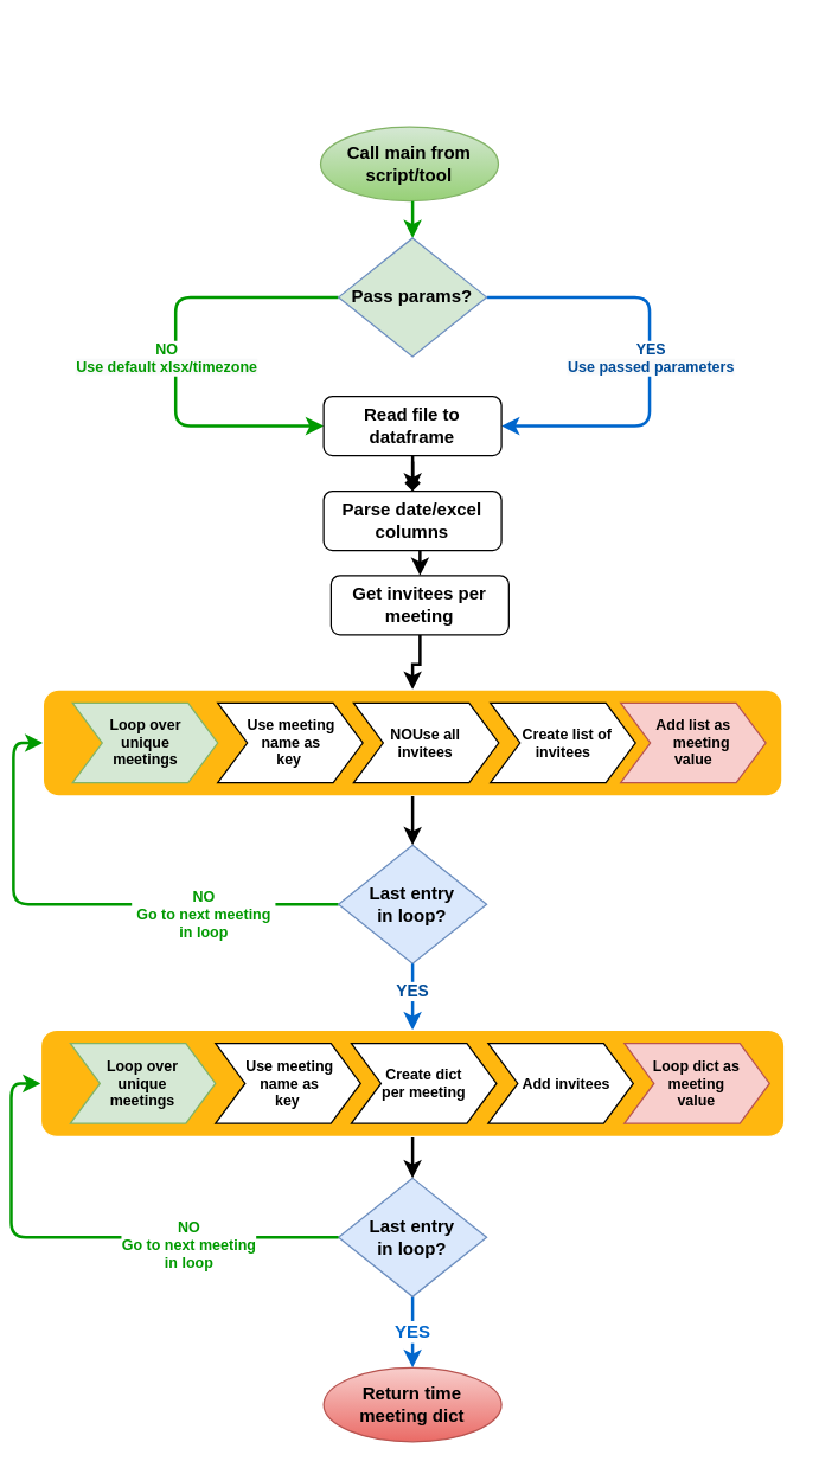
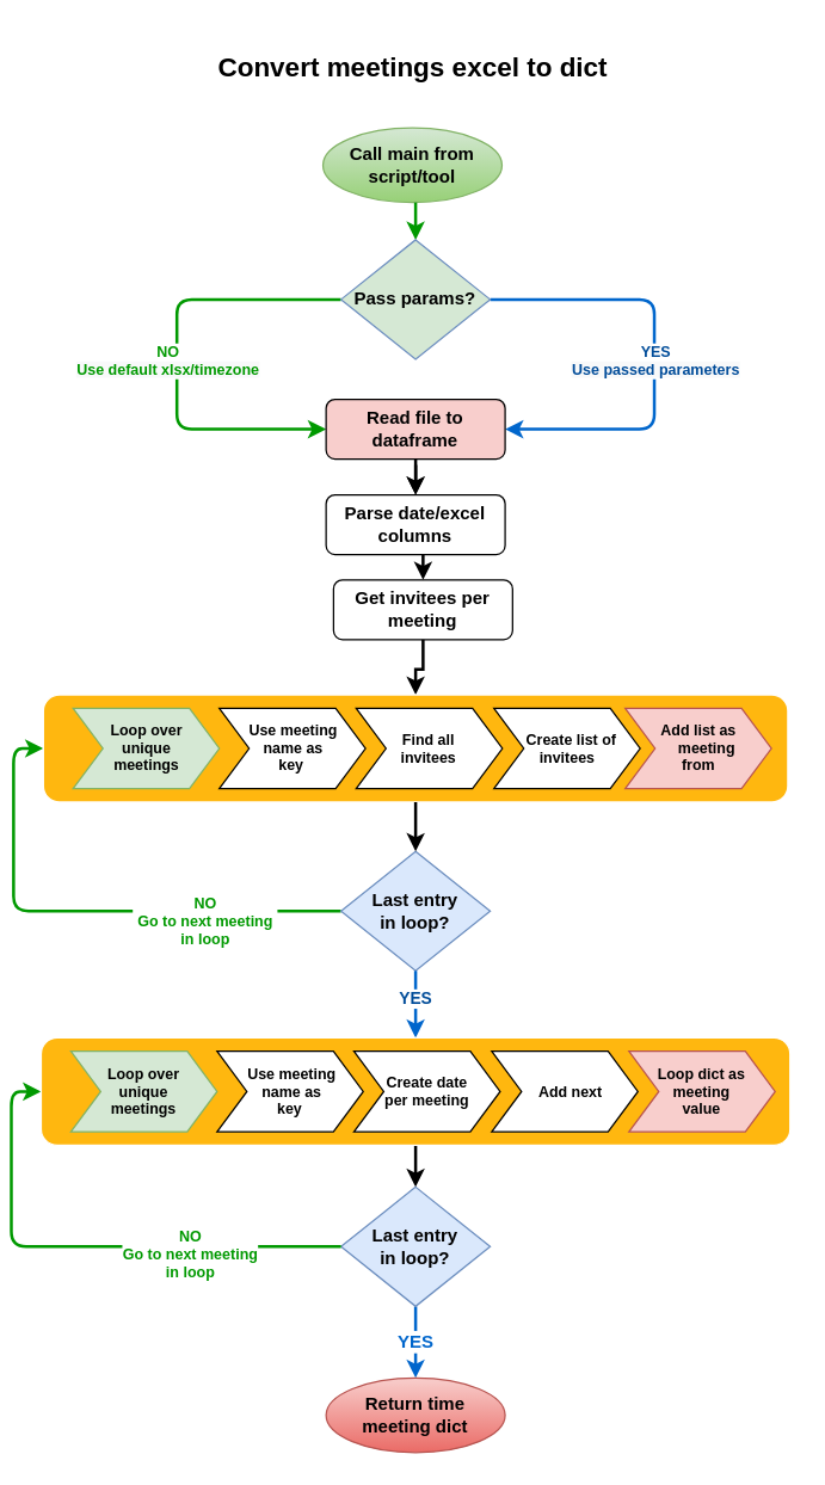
  <mxCell id="0" />
  <mxCell id="1" parent="0" />
+ <mxCell id="2" value="&lt;h2&gt;Convert meetings excel to dict&lt;/h2&gt;" style="text;html=1;align=center;verticalAlign=middle;resizable=0;points=[];autosize=1;strokeColor=none;" parent="1" vertex="1"><mxGeometry x="129" y="20" width="280" height="50" as="geometry" /></mxCell>
  <mxCell id="3" value="Call main from script/tool" style="ellipse;whiteSpace=wrap;html=1;gradientColor=#97d077;fillColor=#d5e8d4;strokeColor=#82b366;fontStyle=1;fontSize=12;" parent="1" vertex="1"><mxGeometry x="209" y="85" width="120" height="50" as="geometry" /></mxCell>
  <mxCell id="4" value="" style="edgeStyle=none;rounded=0;orthogonalLoop=1;jettySize=auto;html=1;strokeColor=#009900;strokeWidth=2;fontSize=12;" parent="1" target="9" edge="1"><mxGeometry relative="1" as="geometry"><mxPoint x="271.09" y="135" as="sourcePoint" /></mxGeometry></mxCell>
  <mxCell id="5" style="edgeStyle=orthogonalEdgeStyle;rounded=1;orthogonalLoop=1;jettySize=auto;html=1;exitX=0;exitY=0.5;exitDx=0;exitDy=0;shadow=0;strokeColor=#009900;fillColor=#FFF700;strokeWidth=2;fontSize=12;" parent="1" source="9" target="12" edge="1"><mxGeometry relative="1" as="geometry"><mxPoint x="201.09" y="290" as="targetPoint" /><Array as="points"><mxPoint x="111.09" y="200" /><mxPoint x="111.09" y="287" /></Array></mxGeometry></mxCell>
  <mxCell id="6" value="&lt;font style=&quot;font-size: 10px;&quot; color=&quot;#009900&quot;&gt;NO&lt;br style=&quot;font-size: 10px;&quot;&gt;&lt;span style=&quot;font-size: 10px; background-color: rgb(248, 249, 250);&quot;&gt;Use default xlsx/timezone&lt;/span&gt;&lt;/font&gt;&lt;span style=&quot;font-size: 10px; background-color: rgb(248, 249, 250);&quot;&gt;&lt;br style=&quot;font-size: 10px;&quot;&gt;&lt;/span&gt;" style="edgeLabel;html=1;align=center;verticalAlign=middle;resizable=0;points=[];fontStyle=1;fontSize=10;" parent="5" vertex="1" connectable="0"><mxGeometry x="-0.539" y="2" relative="1" as="geometry"><mxPoint x="-49" y="38" as="offset" /></mxGeometry></mxCell>
  <mxCell id="7" style="edgeStyle=orthogonalEdgeStyle;rounded=1;orthogonalLoop=1;jettySize=auto;html=1;exitX=1;exitY=0.5;exitDx=0;exitDy=0;entryX=1;entryY=0.5;entryDx=0;entryDy=0;strokeColor=#0066CC;strokeWidth=2;fontSize=12;" parent="1" source="9" target="12" edge="1"><mxGeometry relative="1" as="geometry"><mxPoint x="321.09" y="310" as="targetPoint" /><Array as="points"><mxPoint x="431.09" y="200" /><mxPoint x="431.09" y="287" /></Array></mxGeometry></mxCell>
  <mxCell id="8" value="&lt;font style=&quot;font-size: 10px;&quot; color=&quot;#004c99&quot;&gt;YES&lt;br style=&quot;font-size: 10px;&quot;&gt;&lt;span style=&quot;font-size: 10px; background-color: rgb(248, 249, 250);&quot;&gt;Use passed parameters&lt;/span&gt;&lt;/font&gt;" style="edgeLabel;html=1;align=center;verticalAlign=middle;resizable=0;points=[];fontStyle=1;fontSize=10;" parent="7" vertex="1" connectable="0"><mxGeometry x="-0.484" y="2" relative="1" as="geometry"><mxPoint x="33" y="42" as="offset" /></mxGeometry></mxCell>
  <mxCell id="9" value="Pass params?" style="rhombus;whiteSpace=wrap;html=1;fillColor=#d5e8d4;strokeColor=#6c8ebf;fontStyle=1;fontSize=12;" parent="1" vertex="1"><mxGeometry x="221.09" y="160" width="100" height="80" as="geometry" /></mxCell>
  <mxCell id="10" style="edgeStyle=orthogonalEdgeStyle;rounded=0;orthogonalLoop=1;jettySize=auto;html=1;entryX=0.5;entryY=0;entryDx=0;entryDy=0;strokeWidth=2;fontSize=12;" parent="1" target="18" edge="1"><mxGeometry relative="1" as="geometry"><mxPoint x="271.167" y="311" as="sourcePoint" /></mxGeometry></mxCell>
- <mxCell id="11" value="" style="edgeStyle=orthogonalEdgeStyle;rounded=1;orthogonalLoop=1;jettySize=auto;html=1;strokeWidth=2;fontSize=12;endArrow=diamond;" parent="1" source="12" target="18" edge="1"><mxGeometry relative="1" as="geometry" /></mxCell>
- <mxCell id="12" value="Read file to dataframe" style="rounded=1;whiteSpace=wrap;html=1;fontSize=12;glass=0;strokeWidth=1;shadow=0;fontStyle=1" parent="1" vertex="1"><mxGeometry x="211.09" y="267" width="120" height="40" as="geometry" /></mxCell>
+ <mxCell id="11" value="" style="edgeStyle=orthogonalEdgeStyle;rounded=1;orthogonalLoop=1;jettySize=auto;html=1;strokeWidth=2;fontSize=12;" parent="1" source="12" target="18" edge="1"><mxGeometry relative="1" as="geometry" /></mxCell>
+ <mxCell id="12" value="Read file to dataframe" style="rounded=1;whiteSpace=wrap;html=1;fontSize=12;glass=0;strokeWidth=1;shadow=0;fontStyle=1;fillColor=#f8cecc;" parent="1" vertex="1"><mxGeometry x="211.09" y="267" width="120" height="40" as="geometry" /></mxCell>
  <mxCell id="13" value="&lt;font style=&quot;font-size: 12px;&quot; color=&quot;#0066cc&quot;&gt;YES&lt;/font&gt;" style="edgeStyle=orthogonalEdgeStyle;rounded=1;orthogonalLoop=1;jettySize=auto;html=1;strokeWidth=2;exitX=0.5;exitY=1;exitDx=0;exitDy=0;strokeColor=#0066CC;entryX=0.5;entryY=0;entryDx=0;entryDy=0;fontStyle=1;fontSize=12;" parent="1" source="14" target="42" edge="1"><mxGeometry relative="1" as="geometry"><mxPoint x="271" y="913" as="targetPoint" /><mxPoint x="271" y="864" as="sourcePoint" /><Array as="points" /><mxPoint as="offset" /></mxGeometry></mxCell>
  <mxCell id="14" value="Last entry&lt;br style=&quot;font-size: 12px;&quot;&gt;in loop?" style="rhombus;whiteSpace=wrap;html=1;fillColor=#dae8fc;strokeColor=#6c8ebf;fontStyle=1;fontSize=12;" parent="1" vertex="1"><mxGeometry x="221.09" y="795" width="100" height="80" as="geometry" /></mxCell>
  <mxCell id="15" style="edgeStyle=orthogonalEdgeStyle;rounded=0;orthogonalLoop=1;jettySize=auto;html=1;entryX=0.5;entryY=0;entryDx=0;entryDy=0;strokeWidth=2;" parent="1" source="16" target="23" edge="1"><mxGeometry relative="1" as="geometry"><mxPoint x="271.24" y="454.12" as="targetPoint" /><Array as="points" /></mxGeometry></mxCell>
  <mxCell id="16" value="Get invitees per meeting" style="rounded=1;whiteSpace=wrap;html=1;fontSize=12;glass=0;strokeWidth=1;shadow=0;fontStyle=1" parent="1" vertex="1"><mxGeometry x="216.09" y="388" width="120" height="40" as="geometry" /></mxCell>
  <mxCell id="17" style="edgeStyle=orthogonalEdgeStyle;rounded=0;orthogonalLoop=1;jettySize=auto;html=1;entryX=0.5;entryY=0;entryDx=0;entryDy=0;strokeWidth=2;fontSize=12;" parent="1" target="16" edge="1"><mxGeometry relative="1" as="geometry"><mxPoint x="271.101" y="370" as="sourcePoint" /><mxPoint x="271" y="390" as="targetPoint" /></mxGeometry></mxCell>
  <mxCell id="18" value="Parse date/excel columns" style="rounded=1;whiteSpace=wrap;html=1;fontSize=12;glass=0;strokeWidth=1;shadow=0;fontStyle=1" parent="1" vertex="1"><mxGeometry x="211.09" y="331" width="120" height="40" as="geometry" /></mxCell>
  <mxCell id="19" style="edgeStyle=orthogonalEdgeStyle;rounded=1;orthogonalLoop=1;jettySize=auto;html=1;exitX=0;exitY=0.5;exitDx=0;exitDy=0;shadow=0;strokeColor=#009900;fillColor=#FFF700;entryX=0;entryY=0.5;entryDx=0;entryDy=0;strokeWidth=2;" parent="1" source="21" target="23" edge="1"><mxGeometry y="38" as="geometry"><mxPoint x="175" y="505" as="targetPoint" /></mxGeometry></mxCell>
  <mxCell id="20" value="&lt;h5 style=&quot;font-size: 10px;&quot;&gt;&lt;font style=&quot;font-size: 10px;&quot; color=&quot;#009900&quot;&gt;&lt;font style=&quot;font-size: 10px;&quot;&gt;NO&lt;/font&gt;&lt;br style=&quot;font-size: 10px;&quot;&gt;&lt;font style=&quot;font-size: 10px;&quot;&gt;&amp;nbsp;Go to next meeting&amp;nbsp;&lt;br style=&quot;font-size: 10px;&quot;&gt; in loop&lt;/font&gt;&lt;/font&gt;&lt;/h5&gt;" style="edgeLabel;html=1;align=center;verticalAlign=middle;resizable=0;points=[];fontStyle=1;fontSize=10;" parent="19" vertex="1" connectable="0"><mxGeometry x="-0.718" y="1" relative="1" as="geometry"><mxPoint x="-43" y="5" as="offset" /></mxGeometry></mxCell>
  <mxCell id="21" value="Last entry&lt;br style=&quot;font-size: 12px;&quot;&gt;in loop?" style="rhombus;whiteSpace=wrap;html=1;fillColor=#dae8fc;strokeColor=#6c8ebf;fontStyle=1;fontSize=12;" parent="1" vertex="1"><mxGeometry x="221.09" y="570" width="100" height="80" as="geometry" /></mxCell>
  <mxCell id="22" value="" style="group" parent="1" vertex="1" connectable="0"><mxGeometry x="21.59" y="465" width="499" height="72" as="geometry" /></mxCell>
  <mxCell id="23" value="" style="rounded=1;whiteSpace=wrap;html=1;shadow=0;strokeColor=#FFFFFF;fillColor=#FFB70F;" parent="22" vertex="1"><mxGeometry width="499" height="72" as="geometry" /></mxCell>
  <mxCell id="24" value="&lt;h5&gt;&amp;nbsp;Use meeting&lt;br&gt;&amp;nbsp;name as &lt;br&gt;key&lt;/h5&gt;" style="shape=step;perimeter=stepPerimeter;whiteSpace=wrap;html=1;fixedSize=1;shadow=0;strokeColor=#000000;fillColor=#FFFFFF;" parent="22" vertex="1"><mxGeometry x="117.908" y="9" width="97.993" height="54.0" as="geometry" /></mxCell>
- <mxCell id="25" value="&lt;h5&gt;NOUse all &lt;br&gt;invitees&lt;/h5&gt;" style="shape=step;perimeter=stepPerimeter;whiteSpace=wrap;html=1;fixedSize=1;shadow=0;strokeColor=#000000;fillColor=#FFFFFF;" parent="22" vertex="1"><mxGeometry x="209.665" y="9" width="97.993" height="54.0" as="geometry" /></mxCell>
+ <mxCell id="25" value="&lt;h5&gt;Find all &lt;br&gt;invitees&lt;/h5&gt;" style="shape=step;perimeter=stepPerimeter;whiteSpace=wrap;html=1;fixedSize=1;shadow=0;strokeColor=#000000;fillColor=#FFFFFF;" parent="22" vertex="1"><mxGeometry x="209.665" y="9" width="97.993" height="54.0" as="geometry" /></mxCell>
  <mxCell id="26" value="&lt;h5&gt;&amp;nbsp; Create list of&lt;br&gt;invitees&lt;/h5&gt;" style="shape=step;perimeter=stepPerimeter;whiteSpace=wrap;html=1;fixedSize=1;shadow=0;strokeColor=#000000;fillColor=#FFFFFF;" parent="22" vertex="1"><mxGeometry x="302.009" y="9" width="97.993" height="54.0" as="geometry" /></mxCell>
- <mxCell id="27" value="&lt;h5&gt;Add list as&lt;br&gt;&amp;nbsp; &amp;nbsp; meeting&lt;br&gt;value&lt;/h5&gt;" style="shape=step;perimeter=stepPerimeter;whiteSpace=wrap;html=1;fixedSize=1;shadow=0;strokeColor=#b85450;fillColor=#f8cecc;" parent="22" vertex="1"><mxGeometry x="389.999" y="9" width="97.993" height="54.0" as="geometry" /></mxCell>
+ <mxCell id="27" value="&lt;h5&gt;Add list as&lt;br&gt;&amp;nbsp; &amp;nbsp; meeting&lt;br&gt;from&lt;/h5&gt;" style="shape=step;perimeter=stepPerimeter;whiteSpace=wrap;html=1;fixedSize=1;shadow=0;strokeColor=#b85450;fillColor=#f8cecc;" parent="22" vertex="1"><mxGeometry x="389.999" y="9" width="97.993" height="54.0" as="geometry" /></mxCell>
  <mxCell id="28" value="&lt;h5&gt;&lt;font style=&quot;font-size: 9.96px&quot;&gt;Loop over&lt;br&gt;unique&lt;br&gt;meetings&lt;/font&gt;&lt;br&gt;&lt;/h5&gt;" style="shape=step;perimeter=stepPerimeter;whiteSpace=wrap;html=1;fixedSize=1;shadow=0;strokeColor=#82b366;fillColor=#d5e8d4;" parent="22" vertex="1"><mxGeometry x="19.918" y="9" width="97.993" height="54.0" as="geometry" /></mxCell>
  <mxCell id="29" style="edgeStyle=orthogonalEdgeStyle;rounded=1;orthogonalLoop=1;jettySize=auto;html=1;exitX=0;exitY=0.5;exitDx=0;exitDy=0;shadow=0;strokeColor=#009900;fillColor=#FFF700;entryX=0;entryY=0.5;entryDx=0;entryDy=0;strokeWidth=2;" parent="1" source="14" target="36" edge="1"><mxGeometry x="2.26" y="242" as="geometry"><mxPoint x="23.85" y="705" as="targetPoint" /><mxPoint x="231.26" y="814" as="sourcePoint" /></mxGeometry></mxCell>
  <mxCell id="30" value="&lt;h5 style=&quot;font-size: 10px;&quot;&gt;&lt;font style=&quot;font-size: 10px;&quot; color=&quot;#009900&quot;&gt;&lt;font style=&quot;font-size: 10px;&quot;&gt;NO&lt;/font&gt;&lt;br style=&quot;font-size: 10px;&quot;&gt;&lt;font style=&quot;font-size: 10px;&quot;&gt;Go to next meeting&lt;br style=&quot;font-size: 10px;&quot;&gt; in loop&lt;/font&gt;&lt;/font&gt;&lt;/h5&gt;" style="edgeLabel;html=1;align=center;verticalAlign=middle;resizable=0;points=[];fontStyle=1;fontSize=10;" parent="29" vertex="1" connectable="0"><mxGeometry x="-0.718" y="1" relative="1" as="geometry"><mxPoint x="-53" y="3" as="offset" /></mxGeometry></mxCell>
  <mxCell id="31" style="edgeStyle=orthogonalEdgeStyle;rounded=1;orthogonalLoop=1;jettySize=auto;html=1;entryX=0.5;entryY=0;entryDx=0;entryDy=0;strokeColor=#000000;strokeWidth=2;" parent="1" source="23" target="21" edge="1"><mxGeometry relative="1" as="geometry" /></mxCell>
  <mxCell id="32" style="edgeStyle=orthogonalEdgeStyle;rounded=1;orthogonalLoop=1;jettySize=auto;html=1;exitX=0.5;exitY=1;exitDx=0;exitDy=0;entryX=0.5;entryY=0;entryDx=0;entryDy=0;strokeColor=#000000;strokeWidth=2;" parent="1" source="36" target="14" edge="1"><mxGeometry relative="1" as="geometry" /></mxCell>
  <mxCell id="33" value="&lt;font color=&quot;#004c99&quot;&gt;YES&lt;/font&gt;" style="edgeStyle=orthogonalEdgeStyle;rounded=1;orthogonalLoop=1;jettySize=auto;html=1;strokeColor=#0066CC;strokeWidth=2;exitX=0.5;exitY=1;exitDx=0;exitDy=0;entryX=0.5;entryY=0;entryDx=0;entryDy=0;fontStyle=1" parent="1" source="21" target="36" edge="1"><mxGeometry x="-0.175" relative="1" as="geometry"><mxPoint x="270.59" y="649" as="sourcePoint" /><mxPoint x="270.59" y="684" as="targetPoint" /><mxPoint as="offset" /></mxGeometry></mxCell>
  <mxCell id="34" value="" style="group" parent="1" vertex="1" connectable="0"><mxGeometry x="20.09" y="695" width="502" height="72" as="geometry" /></mxCell>
  <mxCell id="35" style="edgeStyle=none;rounded=0;orthogonalLoop=1;jettySize=auto;html=1;entryX=0;entryY=0.5;entryDx=0;entryDy=0;strokeWidth=2;" parent="34" edge="1"><mxGeometry x="-83.5" y="-127" as="geometry"><mxPoint x="166.09" as="sourcePoint" /><mxPoint x="166.09" as="targetPoint" /></mxGeometry></mxCell>
  <mxCell id="36" value="" style="rounded=1;whiteSpace=wrap;html=1;shadow=0;strokeColor=#FFFFFF;fillColor=#FFB70F;" parent="34" vertex="1"><mxGeometry width="502" height="72" as="geometry" /></mxCell>
  <mxCell id="37" value="&lt;h5&gt;&amp;nbsp;Use meeting&lt;br&gt;&amp;nbsp;name as &lt;br&gt;key&lt;/h5&gt;" style="shape=step;perimeter=stepPerimeter;whiteSpace=wrap;html=1;fixedSize=1;shadow=0;strokeColor=#000000;fillColor=#FFFFFF;" parent="34" vertex="1"><mxGeometry x="117.908" y="9" width="97.993" height="54.0" as="geometry" /></mxCell>
- <mxCell id="38" value="&lt;h5&gt;Create dict&lt;br&gt;per meeting&lt;/h5&gt;" style="shape=step;perimeter=stepPerimeter;whiteSpace=wrap;html=1;fixedSize=1;shadow=0;strokeColor=#000000;fillColor=#FFFFFF;" parent="34" vertex="1"><mxGeometry x="209.665" y="9" width="97.993" height="54.0" as="geometry" /></mxCell>
- <mxCell id="39" value="&lt;h5&gt;&amp;nbsp; &amp;nbsp;Add invitees&lt;br&gt;&lt;/h5&gt;" style="shape=step;perimeter=stepPerimeter;whiteSpace=wrap;html=1;fixedSize=1;shadow=0;" parent="34" vertex="1"><mxGeometry x="302.009" y="9" width="97.993" height="54.0" as="geometry" /></mxCell>
+ <mxCell id="38" value="&lt;h5&gt;Create date&lt;br&gt;per meeting&lt;/h5&gt;" style="shape=step;perimeter=stepPerimeter;whiteSpace=wrap;html=1;fixedSize=1;shadow=0;strokeColor=#000000;fillColor=#FFFFFF;" parent="34" vertex="1"><mxGeometry x="209.665" y="9" width="97.993" height="54.0" as="geometry" /></mxCell>
+ <mxCell id="39" value="&lt;h5&gt;&amp;nbsp; &amp;nbsp;Add next&lt;br&gt;&lt;/h5&gt;" style="shape=step;perimeter=stepPerimeter;whiteSpace=wrap;html=1;fixedSize=1;shadow=0;" parent="34" vertex="1"><mxGeometry x="302.009" y="9" width="97.993" height="54.0" as="geometry" /></mxCell>
  <mxCell id="40" value="&lt;h5&gt;&lt;font style=&quot;font-size: 9.96px&quot;&gt;Loop over&lt;br&gt;unique&lt;br&gt;meetings&lt;/font&gt;&lt;br&gt;&lt;/h5&gt;" style="shape=step;perimeter=stepPerimeter;whiteSpace=wrap;html=1;fixedSize=1;shadow=0;strokeColor=#82b366;fillColor=#d5e8d4;" parent="34" vertex="1"><mxGeometry x="19.918" y="9" width="97.993" height="54.0" as="geometry" /></mxCell>
  <mxCell id="41" value="&lt;h5&gt;Loop dict as&lt;br&gt;meeting&lt;br&gt;value&lt;/h5&gt;" style="shape=step;perimeter=stepPerimeter;whiteSpace=wrap;html=1;fixedSize=1;shadow=0;strokeColor=#b85450;fillColor=#f8cecc;" parent="34" vertex="1"><mxGeometry x="394.009" y="9" width="97.993" height="54.0" as="geometry" /></mxCell>
  <mxCell id="42" value="Return time&lt;br style=&quot;font-size: 12px;&quot;&gt;meeting dict" style="ellipse;whiteSpace=wrap;html=1;gradientColor=#ea6b66;fillColor=#f8cecc;strokeColor=#b85450;fontStyle=1;fontSize=12;" parent="1" vertex="1"><mxGeometry x="211.09" y="923" width="120" height="50" as="geometry" /></mxCell>
